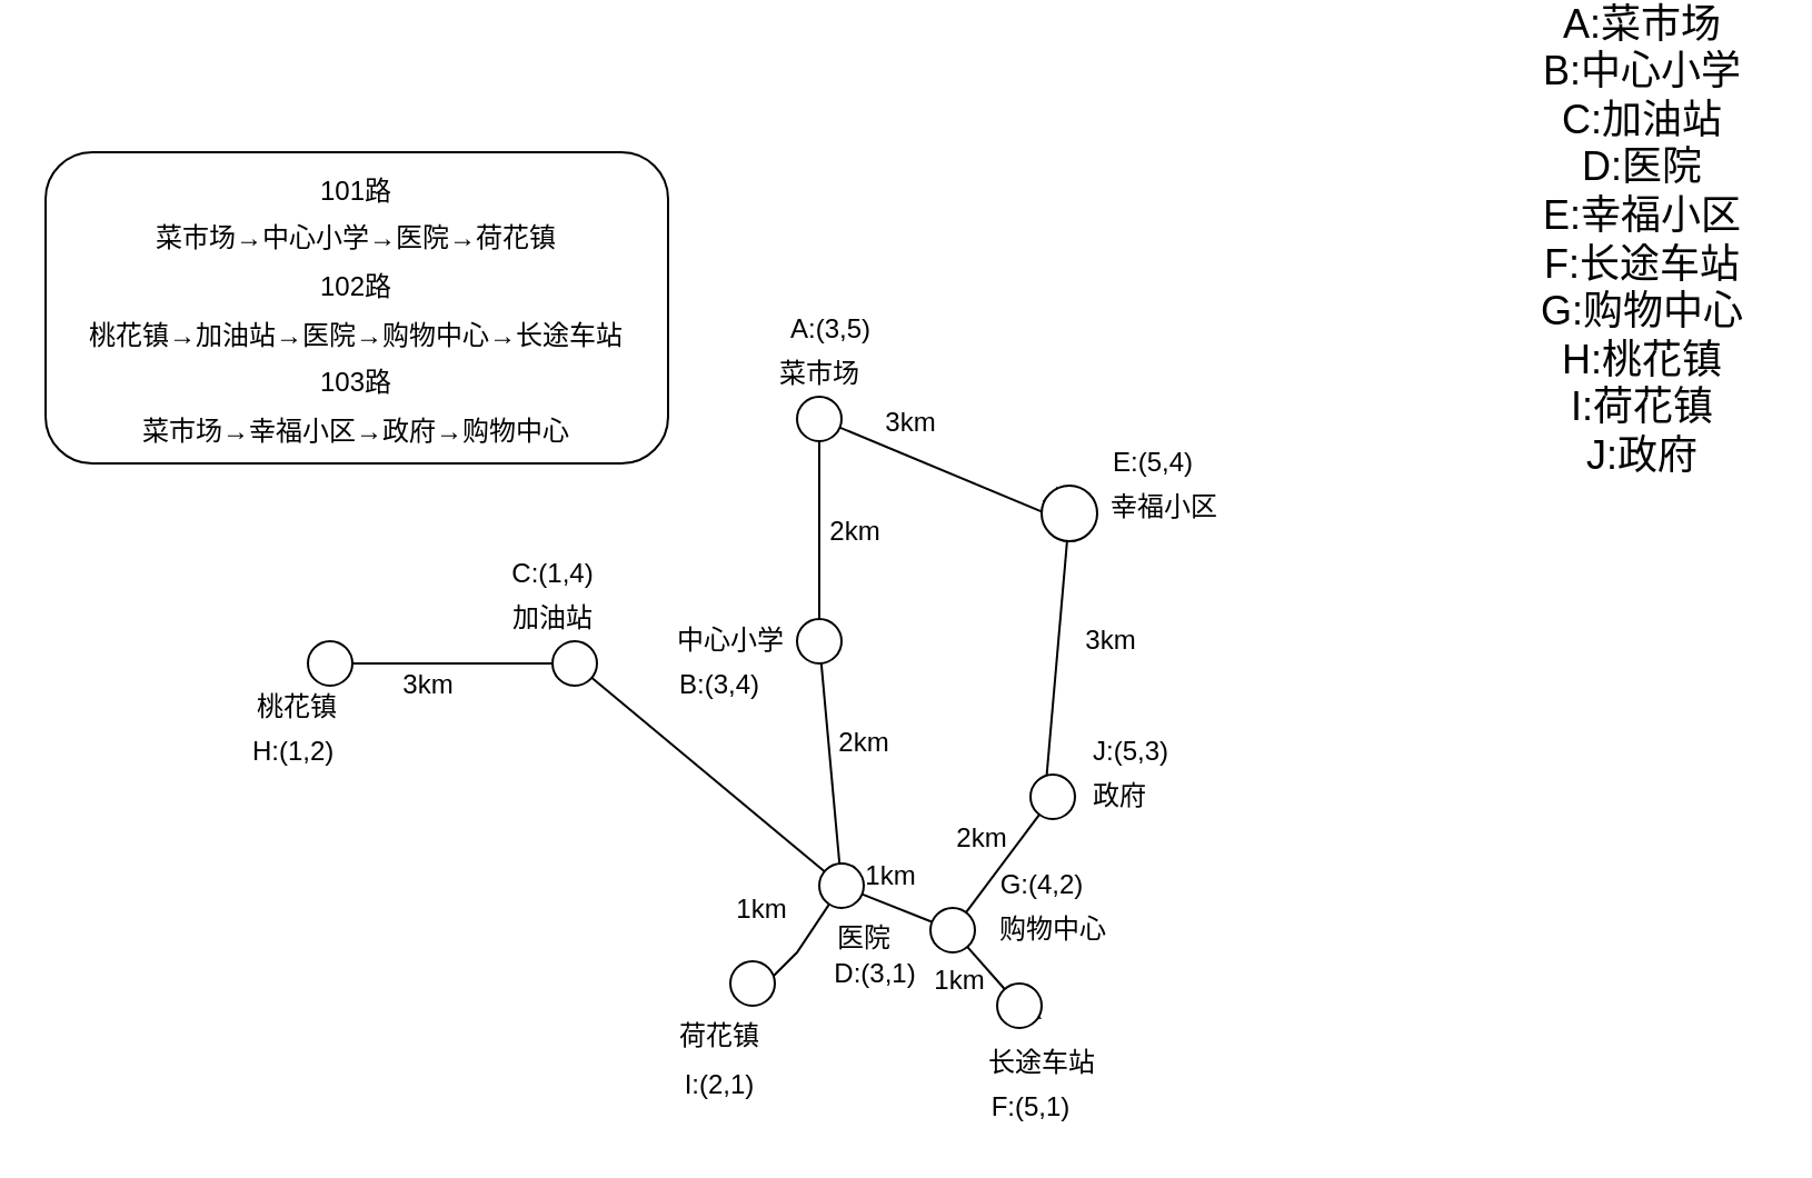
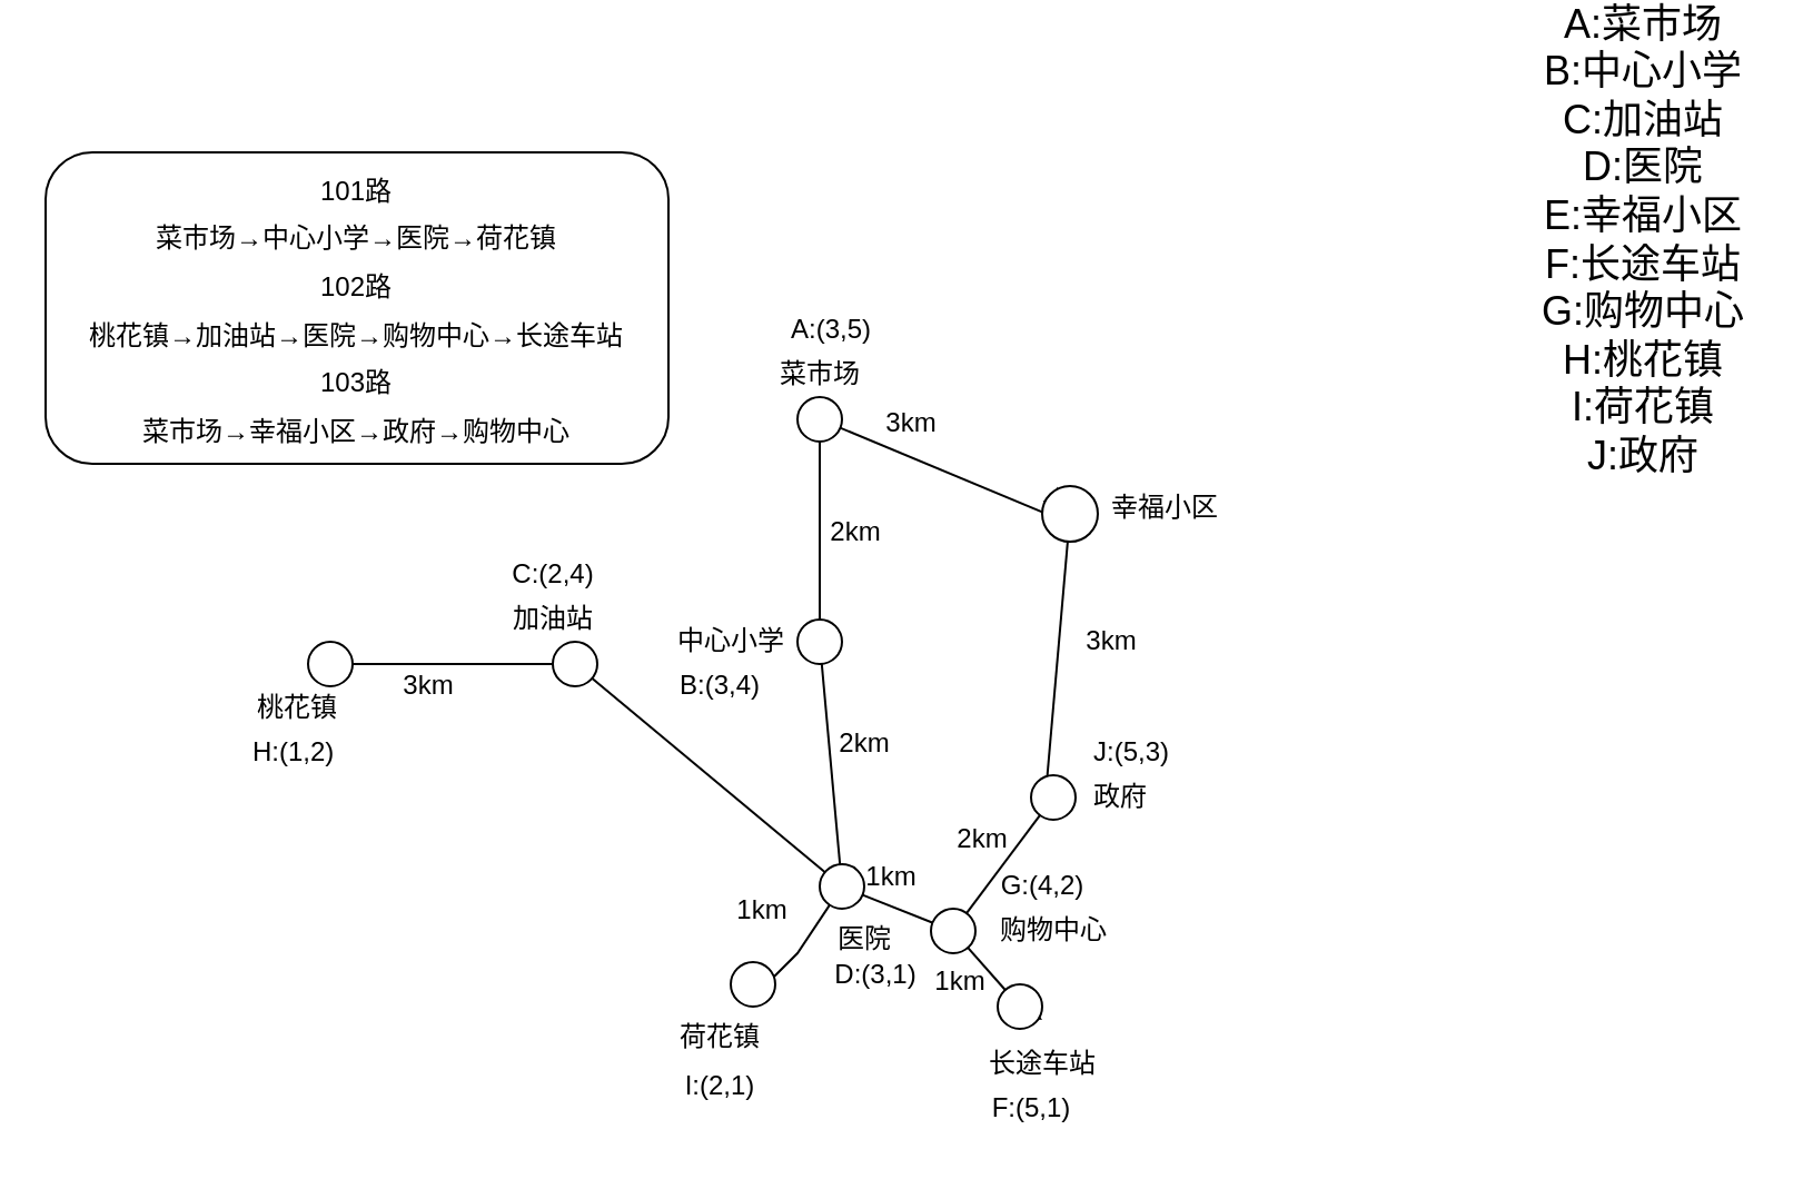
  <mxCell id="0" />
  <mxCell id="1" parent="0" />
  <mxCell id="2" value="" style="endArrow=classic;startArrow=classic;html=1;rounded=0;" parent="1" edge="1"><mxGeometry width="50" height="50" relative="1" as="geometry"><mxPoint x="368" y="290" as="sourcePoint" /><mxPoint x="368" y="180" as="targetPoint" /></mxGeometry></mxCell>
  <mxCell id="3" value="菜市场" style="text;html=1;align=center;verticalAlign=middle;resizable=0;points=[];autosize=1;strokeColor=none;fillColor=none;" parent="1" vertex="1"><mxGeometry x="343" y="150" width="50" height="20" as="geometry" /></mxCell>
  <mxCell id="4" value="幸福小区" style="text;html=1;align=center;verticalAlign=middle;resizable=0;points=[];autosize=1;strokeColor=none;fillColor=none;" parent="1" vertex="1"><mxGeometry x="493" y="210" width="60" height="20" as="geometry" /></mxCell>
  <mxCell id="5" value="" style="endArrow=classic;startArrow=classic;html=1;rounded=0;" parent="1" edge="1"><mxGeometry width="50" height="50" relative="1" as="geometry"><mxPoint x="488" y="230" as="sourcePoint" /><mxPoint x="368" y="180" as="targetPoint" /></mxGeometry></mxCell>
  <mxCell id="6" value="" style="endArrow=classic;startArrow=none;html=1;rounded=0;" parent="1" source="21" edge="1"><mxGeometry width="50" height="50" relative="1" as="geometry"><mxPoint x="468" y="350" as="sourcePoint" /><mxPoint x="478" y="220" as="targetPoint" /><Array as="points" /></mxGeometry></mxCell>
  <mxCell id="7" value="" style="endArrow=classic;startArrow=classic;html=1;rounded=0;entryX=0.25;entryY=0;entryDx=0;entryDy=0;entryPerimeter=0;" parent="1" edge="1"><mxGeometry width="50" height="50" relative="1" as="geometry"><mxPoint x="428" y="410" as="sourcePoint" /><mxPoint x="473" y="350" as="targetPoint" /></mxGeometry></mxCell>
  <mxCell id="8" value="" style="endArrow=classic;startArrow=none;html=1;rounded=0;" parent="1" source="30" edge="1"><mxGeometry width="50" height="50" relative="1" as="geometry"><mxPoint x="428" y="410" as="sourcePoint" /><mxPoint x="468" y="450" as="targetPoint" /></mxGeometry></mxCell>
  <mxCell id="9" value="" style="endArrow=classic;startArrow=none;html=1;rounded=0;" parent="1" source="26" edge="1"><mxGeometry width="50" height="50" relative="1" as="geometry"><mxPoint x="378" y="390" as="sourcePoint" /><mxPoint x="368" y="280" as="targetPoint" /></mxGeometry></mxCell>
  <mxCell id="10" value="" style="endArrow=classic;startArrow=none;html=1;rounded=0;entryX=-0.167;entryY=0.5;entryDx=0;entryDy=0;entryPerimeter=0;" parent="1" source="29" edge="1"><mxGeometry width="50" height="50" relative="1" as="geometry"><mxPoint x="378" y="390" as="sourcePoint" /><mxPoint x="427.99" y="410" as="targetPoint" /></mxGeometry></mxCell>
  <mxCell id="11" value="医院" style="text;html=1;align=center;verticalAlign=middle;resizable=0;points=[];autosize=1;strokeColor=none;fillColor=none;" parent="1" vertex="1"><mxGeometry x="368" y="404" width="40" height="20" as="geometry" /></mxCell>
  <mxCell id="12" value="" style="endArrow=classic;startArrow=none;html=1;rounded=0;" parent="1" source="19" edge="1"><mxGeometry width="50" height="50" relative="1" as="geometry"><mxPoint x="258" y="290" as="sourcePoint" /><mxPoint x="368" y="180" as="targetPoint" /></mxGeometry></mxCell>
  <mxCell id="13" value="" style="endArrow=classic;startArrow=classic;html=1;rounded=0;" parent="1" edge="1"><mxGeometry width="50" height="50" relative="1" as="geometry"><mxPoint x="378" y="390" as="sourcePoint" /><mxPoint x="258" y="290" as="targetPoint" /></mxGeometry></mxCell>
  <mxCell id="14" value="" style="endArrow=classic;startArrow=none;html=1;rounded=0;" parent="1" source="34" edge="1"><mxGeometry width="50" height="50" relative="1" as="geometry"><mxPoint x="138" y="290" as="sourcePoint" /><mxPoint x="258" y="290" as="targetPoint" /></mxGeometry></mxCell>
  <mxCell id="15" value="加油站" style="text;html=1;align=center;verticalAlign=middle;resizable=0;points=[];autosize=1;strokeColor=none;fillColor=none;" parent="1" vertex="1"><mxGeometry x="223" y="260" width="50" height="20" as="geometry" /></mxCell>
  <mxCell id="16" value="桃花镇&lt;br&gt;" style="text;html=1;align=center;verticalAlign=middle;resizable=0;points=[];autosize=1;strokeColor=none;fillColor=none;" parent="1" vertex="1"><mxGeometry x="108" y="300" width="50" height="20" as="geometry" /></mxCell>
  <mxCell id="17" value="" style="endArrow=classic;startArrow=classic;html=1;rounded=0;" parent="1" edge="1"><mxGeometry width="50" height="50" relative="1" as="geometry"><mxPoint x="338" y="440" as="sourcePoint" /><mxPoint x="378" y="390" as="targetPoint" /><Array as="points"><mxPoint x="358" y="420" /></Array></mxGeometry></mxCell>
  <mxCell id="18" value="" style="endArrow=none;startArrow=classic;html=1;rounded=0;" parent="1" target="29" edge="1"><mxGeometry width="50" height="50" relative="1" as="geometry"><mxPoint x="378" y="390" as="sourcePoint" /><mxPoint x="418" y="409" as="targetPoint" /></mxGeometry></mxCell>
  <mxCell id="19" value="" style="ellipse;whiteSpace=wrap;html=1;aspect=fixed;" parent="1" vertex="1"><mxGeometry x="358" y="170" width="20" height="20" as="geometry" /></mxCell>
  <mxCell id="20" value="" style="ellipse;whiteSpace=wrap;html=1;aspect=fixed;" parent="1" vertex="1"><mxGeometry x="248" y="280" width="20" height="20" as="geometry" /></mxCell>
  <mxCell id="21" value="" style="ellipse;whiteSpace=wrap;html=1;aspect=fixed;" parent="1" vertex="1"><mxGeometry x="468" y="210" width="25" height="25" as="geometry" /></mxCell>
  <mxCell id="22" value="" style="endArrow=none;startArrow=classic;html=1;rounded=0;exitX=0.05;exitY=0.26;exitDx=0;exitDy=0;exitPerimeter=0;" parent="1" target="21" edge="1"><mxGeometry width="50" height="50" relative="1" as="geometry"><mxPoint x="469" y="355.2" as="sourcePoint" /><mxPoint x="478" y="220" as="targetPoint" /><Array as="points" /></mxGeometry></mxCell>
  <mxCell id="23" value="购物中心" style="text;html=1;align=center;verticalAlign=middle;resizable=0;points=[];autosize=1;strokeColor=none;fillColor=none;" parent="1" vertex="1"><mxGeometry x="443" y="400" width="60" height="20" as="geometry" /></mxCell>
  <mxCell id="24" value="" style="ellipse;whiteSpace=wrap;html=1;aspect=fixed;" parent="1" vertex="1"><mxGeometry x="463" y="340" width="20" height="20" as="geometry" /></mxCell>
  <mxCell id="25" value="政府" style="text;html=1;align=center;verticalAlign=middle;resizable=0;points=[];autosize=1;strokeColor=none;fillColor=none;" parent="1" vertex="1"><mxGeometry x="483" y="340" width="40" height="20" as="geometry" /></mxCell>
  <mxCell id="26" value="" style="ellipse;whiteSpace=wrap;html=1;aspect=fixed;" parent="1" vertex="1"><mxGeometry x="358" y="270" width="20" height="20" as="geometry" /></mxCell>
  <mxCell id="27" value="" style="endArrow=none;startArrow=classic;html=1;rounded=0;" parent="1" target="26" edge="1"><mxGeometry width="50" height="50" relative="1" as="geometry"><mxPoint x="378" y="390" as="sourcePoint" /><mxPoint x="368" y="280" as="targetPoint" /></mxGeometry></mxCell>
  <mxCell id="28" value="中心小学" style="text;html=1;align=center;verticalAlign=middle;resizable=0;points=[];autosize=1;strokeColor=none;fillColor=none;" parent="1" vertex="1"><mxGeometry x="298" y="270" width="60" height="20" as="geometry" /></mxCell>
  <mxCell id="29" value="" style="ellipse;whiteSpace=wrap;html=1;aspect=fixed;" parent="1" vertex="1"><mxGeometry x="368" y="380" width="20" height="20" as="geometry" /></mxCell>
  <mxCell id="30" value="" style="ellipse;whiteSpace=wrap;html=1;aspect=fixed;" parent="1" vertex="1"><mxGeometry x="448" y="434" width="20" height="20" as="geometry" /></mxCell>
  <mxCell id="31" value="" style="endArrow=none;startArrow=classic;html=1;rounded=0;" parent="1" target="30" edge="1"><mxGeometry width="50" height="50" relative="1" as="geometry"><mxPoint x="428" y="410" as="sourcePoint" /><mxPoint x="468" y="450" as="targetPoint" /></mxGeometry></mxCell>
  <mxCell id="32" value="长途车站" style="text;html=1;align=center;verticalAlign=middle;resizable=0;points=[];autosize=1;strokeColor=none;fillColor=none;" parent="1" vertex="1"><mxGeometry x="438" y="460" width="60" height="20" as="geometry" /></mxCell>
  <mxCell id="33" value="" style="ellipse;whiteSpace=wrap;html=1;aspect=fixed;" parent="1" vertex="1"><mxGeometry x="418" y="400" width="20" height="20" as="geometry" /></mxCell>
  <mxCell id="34" value="" style="ellipse;whiteSpace=wrap;html=1;aspect=fixed;" parent="1" vertex="1"><mxGeometry x="138" y="280" width="20" height="20" as="geometry" /></mxCell>
  <mxCell id="35" value="" style="endArrow=none;startArrow=classic;html=1;rounded=0;" parent="1" target="34" edge="1"><mxGeometry width="50" height="50" relative="1" as="geometry"><mxPoint x="138" y="290" as="sourcePoint" /><mxPoint x="258" y="290" as="targetPoint" /></mxGeometry></mxCell>
  <mxCell id="36" value="" style="ellipse;whiteSpace=wrap;html=1;aspect=fixed;" parent="1" vertex="1"><mxGeometry x="328" y="424" width="20" height="20" as="geometry" /></mxCell>
  <mxCell id="37" value="&lt;font style=&quot;font-size: 12px;&quot;&gt;荷花镇&lt;/font&gt;" style="text;html=1;align=center;verticalAlign=middle;resizable=0;points=[];autosize=1;strokeColor=none;fillColor=none;fontSize=24;" parent="1" vertex="1"><mxGeometry x="298" y="434" width="50" height="40" as="geometry" /></mxCell>
  <mxCell id="38" value="&lt;span style=&quot;font-size: 18px;&quot;&gt;A:菜市场&lt;br&gt;B:中心小学&lt;br&gt;C:加油站&lt;br&gt;D:医院&lt;br&gt;E:幸福小区&lt;br&gt;F:长途车站&lt;br&gt;G:购物中心&lt;br&gt;H:桃花镇&lt;br&gt;I:荷花镇&lt;br&gt;J:政府&lt;br&gt;&lt;/span&gt;" style="text;html=1;align=center;verticalAlign=middle;resizable=0;points=[];autosize=1;strokeColor=none;fillColor=none;" parent="1" vertex="1"><mxGeometry x="683" width="110" height="160" as="geometry" y="20" /></mxCell>
  <mxCell id="39" value="&lt;span style=&quot;font-size: 12px;&quot;&gt;101路&lt;br&gt;菜市场→中心小学→医院→荷花镇&lt;br&gt;102路&lt;br&gt;桃花镇→加油站→医院→购物中心→长途车站&lt;/span&gt;&lt;br style=&quot;font-size: 12px;&quot;&gt;&lt;span style=&quot;font-size: 12px;&quot;&gt;103路&lt;/span&gt;&lt;br style=&quot;font-size: 12px;&quot;&gt;&lt;span style=&quot;font-size: 12px;&quot;&gt;菜市场→幸福小区→政府→购物中心&lt;/span&gt;" style="rounded=1;whiteSpace=wrap;html=1;fontSize=18;" parent="1" vertex="1"><mxGeometry x="20" y="60" width="280" height="140" as="geometry" /></mxCell>
  <mxCell id="40" value="&lt;span style=&quot;white-space: pre;&quot;&gt;&#09;&lt;/span&gt;H:(1,2)" style="text;html=1;align=center;verticalAlign=middle;resizable=0;points=[];autosize=1;strokeColor=none;fillColor=none;" parent="1" vertex="1"><mxGeometry x="78" y="320" width="80" height="20" as="geometry" /></mxCell>
- <mxCell id="41" value="C:(1,4)" style="text;html=1;align=center;verticalAlign=middle;resizable=0;points=[];autosize=1;strokeColor=none;fillColor=none;" parent="1" vertex="1"><mxGeometry x="223" y="240" width="50" height="20" as="geometry" /></mxCell>
+ <mxCell id="41" value="C:(2,4)" style="text;html=1;align=center;verticalAlign=middle;resizable=0;points=[];autosize=1;strokeColor=none;fillColor=none;" parent="1" vertex="1"><mxGeometry x="223" y="240" width="50" height="20" as="geometry" /></mxCell>
  <mxCell id="42" value="B:(3,4)" style="text;html=1;align=center;verticalAlign=middle;resizable=0;points=[];autosize=1;strokeColor=none;fillColor=none;" parent="1" vertex="1"><mxGeometry x="298" y="290" width="50" height="20" as="geometry" /></mxCell>
  <mxCell id="43" value="A:(3,5)" style="text;html=1;align=center;verticalAlign=middle;resizable=0;points=[];autosize=1;strokeColor=none;fillColor=none;" parent="1" vertex="1"><mxGeometry x="348" y="130" width="50" height="20" as="geometry" /></mxCell>
- <mxCell id="44" value="E:(5,4)" style="text;html=1;align=center;verticalAlign=middle;resizable=0;points=[];autosize=1;strokeColor=none;fillColor=none;" parent="1" vertex="1"><mxGeometry x="493" y="190" width="50" height="20" as="geometry" /></mxCell>
  <mxCell id="45" value="J:(5,3)" style="text;html=1;align=center;verticalAlign=middle;resizable=0;points=[];autosize=1;strokeColor=none;fillColor=none;" parent="1" vertex="1"><mxGeometry x="483" y="320" width="50" height="20" as="geometry" /></mxCell>
  <mxCell id="46" value="G:(4,2)" style="text;html=1;align=center;verticalAlign=middle;resizable=0;points=[];autosize=1;strokeColor=none;fillColor=none;" parent="1" vertex="1"><mxGeometry x="443" y="380" width="50" height="20" as="geometry" /></mxCell>
  <mxCell id="47" value="F:(5,1)" style="text;html=1;align=center;verticalAlign=middle;resizable=0;points=[];autosize=1;strokeColor=none;fillColor=none;" parent="1" vertex="1"><mxGeometry x="438" y="480" width="50" height="20" as="geometry" /></mxCell>
  <mxCell id="48" value="D:(3,1)" style="text;html=1;align=center;verticalAlign=middle;resizable=0;points=[];autosize=1;strokeColor=none;fillColor=none;" parent="1" vertex="1"><mxGeometry x="368" y="420" width="50" height="20" as="geometry" /></mxCell>
  <mxCell id="49" value="I:(2,1)" style="text;html=1;align=center;verticalAlign=middle;resizable=0;points=[];autosize=1;strokeColor=none;fillColor=none;" parent="1" vertex="1"><mxGeometry x="298" y="470" width="50" height="20" as="geometry" /></mxCell>
  <mxCell id="50" value="3km" style="text;html=1;align=center;verticalAlign=middle;resizable=0;points=[];autosize=1;strokeColor=none;fillColor=none;" parent="1" vertex="1"><mxGeometry x="176" y="291" width="32" height="18" as="geometry" /></mxCell>
  <mxCell id="51" value="2km&lt;br&gt;" style="text;html=1;align=center;verticalAlign=middle;resizable=0;points=[];autosize=1;strokeColor=none;fillColor=none;" parent="1" vertex="1"><mxGeometry x="372" y="317" width="32" height="18" as="geometry" /></mxCell>
  <mxCell id="52" value="1km&lt;br&gt;" style="text;html=1;align=center;verticalAlign=middle;resizable=0;points=[];autosize=1;strokeColor=none;fillColor=none;" parent="1" vertex="1"><mxGeometry x="326" y="392" width="32" height="18" as="geometry" /></mxCell>
  <mxCell id="53" value="1km" style="text;html=1;align=center;verticalAlign=middle;resizable=0;points=[];autosize=1;strokeColor=none;fillColor=none;" parent="1" vertex="1"><mxGeometry x="384" y="377" width="32" height="18" as="geometry" /></mxCell>
  <mxCell id="54" value="1km" style="text;html=1;align=center;verticalAlign=middle;resizable=0;points=[];autosize=1;strokeColor=none;fillColor=none;" parent="1" vertex="1"><mxGeometry x="415" y="424" width="32" height="18" as="geometry" /></mxCell>
  <mxCell id="55" value="3km" style="text;html=1;align=center;verticalAlign=middle;resizable=0;points=[];autosize=1;strokeColor=none;fillColor=none;" parent="1" vertex="1"><mxGeometry x="483" y="271" width="32" height="18" as="geometry" /></mxCell>
  <mxCell id="56" value="3km" style="text;html=1;align=center;verticalAlign=middle;resizable=0;points=[];autosize=1;strokeColor=none;fillColor=none;" parent="1" vertex="1"><mxGeometry x="393" y="173" width="32" height="18" as="geometry" /></mxCell>
  <mxCell id="57" value="2km" style="text;html=1;align=center;verticalAlign=middle;resizable=0;points=[];autosize=1;strokeColor=none;fillColor=none;" parent="1" vertex="1"><mxGeometry x="368" y="222" width="32" height="18" as="geometry" /></mxCell>
  <mxCell id="58" value="2km" style="text;html=1;align=center;verticalAlign=middle;resizable=0;points=[];autosize=1;strokeColor=none;fillColor=none;" vertex="1" parent="1"><mxGeometry x="425" y="360" width="32" height="18" as="geometry" /></mxCell>
